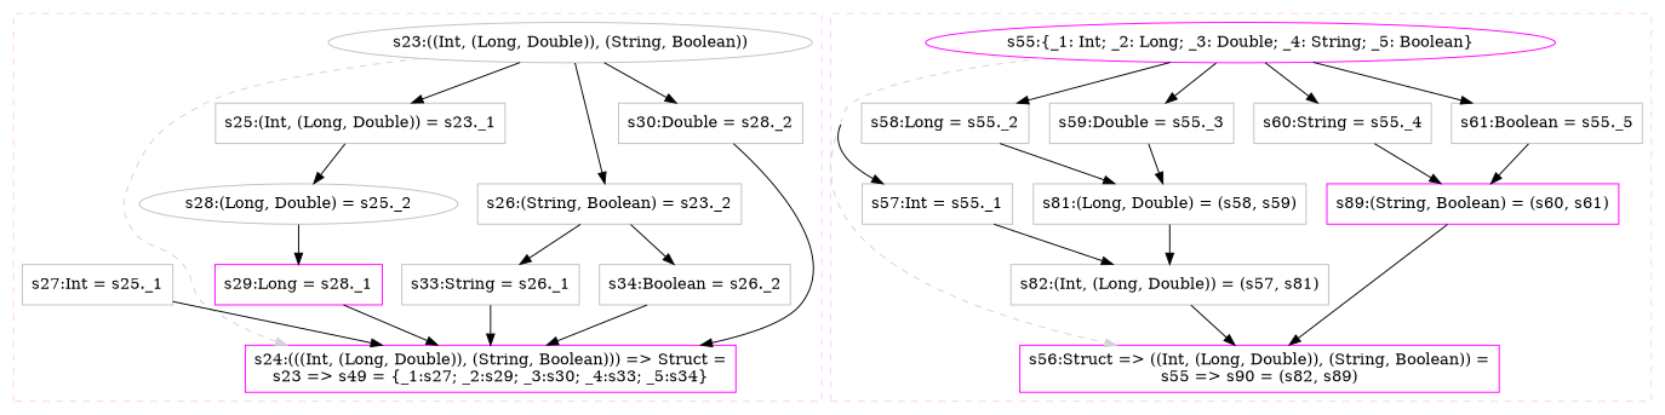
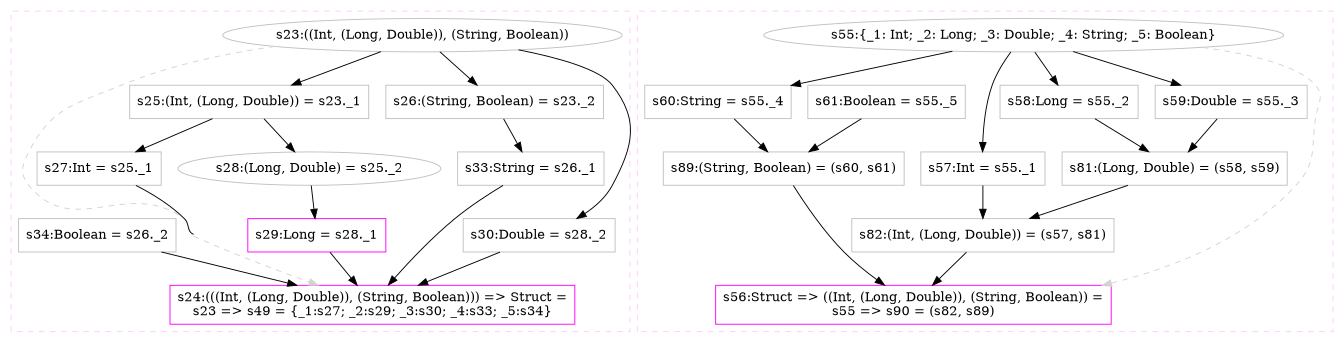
  digraph {
    concentrate=true
    node [color=gray shape=box]
    edge [style=solid]
    n1 [height=0.5 label="s23:((Int, (Long, Double)), (String, Boolean))" width=5.2015 shape=""]
    n2 [color=magenta height=0.57778 label="s24:(((Int, (Long, Double)), (String, Boolean))) => Struct =\ls23 => s49 = {_1:s27; _2:s29; _3:s30; _4:s33; _5:s34}" width=4.8388]
    n3 [height=0.5 label="s25:(Int, (Long, Double)) = s23._1" width=2.9177]
    n4 [height=0.5 label="s26:(String, Boolean) = s23._2" width=2.6138]
    n5 [height=0.5 label="s27:Int = s25._1" width=1.4773]
    n6 [height=0.5 label="s28:(Long, Double) = s25._2" shape=ellipse width=2.4741]
    n7 [color=magenta height=0.5 label="s29:Long = s28._1" width=1.6718]
    n8 [height=0.5 label="s30:Double = s28._2" width=1.8361]
    n9 [height=0.5 label="s33:String = s26._1" width=1.732]
    n10 [height=0.5 label="s34:Boolean = s26._2" width=1.9016]
-   n11 [color=magenta height=0.5 label="s55:{_1: Int; _2: Long; _3: Double; _4: String; _5: Boolean}" width=6.818 shape=""]
+   n11 [height=0.5 label="s55:{_1: Int; _2: Long; _3: Double; _4: String; _5: Boolean}" width=6.818 shape=""]
    n12 [color=magenta height=0.57778 label="s56:Struct => ((Int, (Long, Double)), (String, Boolean)) =\ls55 => s90 = (s82, s89)" width=4.7046]
    n13 [height=0.5 label="s57:Int = s55._1" width=1.4773]
    n14 [height=0.5 label="s58:Long = s55._2" width=1.6718]
    n15 [height=0.5 label="s59:Double = s55._3" width=1.8361]
    n16 [height=0.5 label="s60:String = s55._4" width=1.732]
    n17 [height=0.5 label="s61:Boolean = s55._5" width=1.9016]
    n18 [height=0.5 label="s82:(Int, (Long, Double)) = (s57, s81)" width=3.1696]
    n19 [height=0.5 label="s81:(Long, Double) = (s58, s59)" width=2.726]
-   n20 [color=magenta height=0.5 label="s89:(String, Boolean) = (s60, s61)" width=2.8657]
+   n20 [height=0.5 label="s89:(String, Boolean) = (s60, s61)" width=2.8657]
    subgraph cluster_1 {
      color="#FFCCFF"
      style=dashed
      n3
      n4
      n5
      n6
      n7
      n8
      n9
      n10
      subgraph sub_2 {
        color="#FFCCFF"
        rank=source
        style=dashed
        n1
      }
      subgraph sub_3 {
        color="#FFCCFF"
        rank=sink
        style=dashed
        n2
      }
    }
    subgraph cluster_4 {
      color="#FFCCFF"
      style=dashed
      n13
      n14
      n15
      n16
      n17
      n18
      n19
      n20
      subgraph sub_5 {
        color="#FFCCFF"
        rank=source
        style=dashed
        n11
      }
      subgraph sub_6 {
        color="#FFCCFF"
        rank=sink
        style=dashed
        n12
      }
    }
    n1 -> n2 [color=lightgray style=dashed weight=0]
    n1 -> n3
    n1 -> n4
    n1 -> n8
+   n3 -> n5
    n3 -> n6
    n4 -> n9
-   n4 -> n10
    n5 -> n2
    n6 -> n7
    n7 -> n2
    n8 -> n2
    n9 -> n2
    n10 -> n2
    n11 -> n12 [color=lightgray style=dashed weight=0]
    n11 -> n13
    n11 -> n14
    n11 -> n15
    n11 -> n16
-   n11 -> n17
    n13 -> n18
    n14 -> n19
    n15 -> n19
    n16 -> n20
    n17 -> n20
    n18 -> n12
    n19 -> n18
    n20 -> n12
  }
